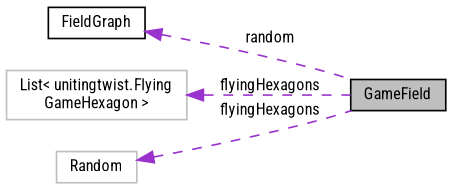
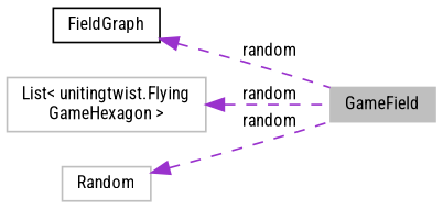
  digraph {
    fontname="Roboto Condensed"
    rankdir=LR
    node [color=black fillcolor=white fontname="Roboto Condensed" fontsize=10 shape=record style=filled]
    edge [color=darkorchid3 dir=back fontname="Roboto Condensed" fontsize=10 labelfontname=Helvetica labelfontsize=10 style=dashed]
-   n1 [fillcolor=grey75 fontcolor=black height=0.2 label=GameField width=0.4]
+   n1 [color=grey75 fillcolor=grey75 fontcolor=black height=0.2 label=GameField width=0.4]
    n2 [height=0.2 label=FieldGraph width=0.4]
    n3 [color=grey75 height=0.2 label="List\< unitingtwist.Flying\lGameHexagon \>" width=0.4]
    n4 [color=grey75 height=0.2 label=Random width=0.4]
    n2 -> n1 [label=" random"]
-   n3 -> n1 [label=" flyingHexagons"]
-   n4 -> n1 [label=" flyingHexagons"]
+   n3 -> n1 [label=" random"]
+   n4 -> n1 [label=" random"]
  }
